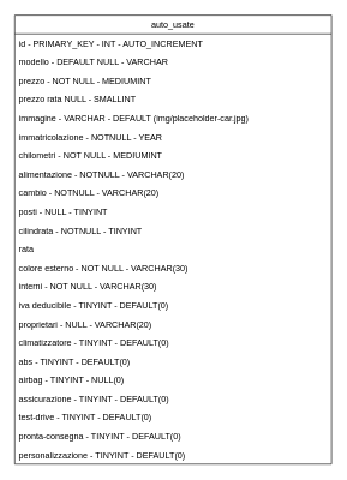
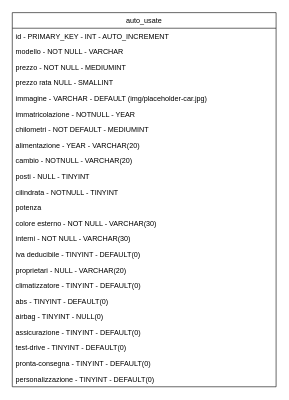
  <mxCell id="0" />
  <mxCell id="1" parent="0" />
  <mxCell id="2" value="auto_usate" style="swimlane;fontStyle=0;childLayout=stackLayout;horizontal=1;startSize=26;fillColor=none;horizontalStack=0;resizeParent=1;resizeParentMax=0;resizeLast=0;collapsible=1;marginBottom=0;" vertex="1" parent="1"><mxGeometry x="20" y="20" width="440" height="624" as="geometry" /></mxCell>
  <mxCell id="3" value="id - PRIMARY_KEY - INT - AUTO_INCREMENT" style="text;strokeColor=none;fillColor=none;align=left;verticalAlign=top;spacingLeft=4;spacingRight=4;overflow=hidden;rotatable=0;points=[[0,0.5],[1,0.5]];portConstraint=eastwest;" vertex="1" parent="2"><mxGeometry y="26" width="440" height="26" as="geometry" /></mxCell>
- <mxCell id="4" value="modello - DEFAULT NULL - VARCHAR " style="text;strokeColor=none;fillColor=none;align=left;verticalAlign=top;spacingLeft=4;spacingRight=4;overflow=hidden;rotatable=0;points=[[0,0.5],[1,0.5]];portConstraint=eastwest;" vertex="1" parent="2"><mxGeometry y="52" width="440" height="26" as="geometry" /></mxCell>
+ <mxCell id="4" value="modello - NOT NULL - VARCHAR " style="text;strokeColor=none;fillColor=none;align=left;verticalAlign=top;spacingLeft=4;spacingRight=4;overflow=hidden;rotatable=0;points=[[0,0.5],[1,0.5]];portConstraint=eastwest;" vertex="1" parent="2"><mxGeometry y="52" width="440" height="26" as="geometry" /></mxCell>
  <mxCell id="5" value="prezzo - NOT NULL - MEDIUMINT " style="text;strokeColor=none;fillColor=none;align=left;verticalAlign=top;spacingLeft=4;spacingRight=4;overflow=hidden;rotatable=0;points=[[0,0.5],[1,0.5]];portConstraint=eastwest;" vertex="1" parent="2"><mxGeometry y="78" width="440" height="26" as="geometry" /></mxCell>
  <mxCell id="6" value="prezzo rata NULL - SMALLINT" style="text;strokeColor=none;fillColor=none;align=left;verticalAlign=top;spacingLeft=4;spacingRight=4;overflow=hidden;rotatable=0;points=[[0,0.5],[1,0.5]];portConstraint=eastwest;" vertex="1" parent="2"><mxGeometry y="104" width="440" height="26" as="geometry" /></mxCell>
  <mxCell id="7" value="immagine - VARCHAR - DEFAULT (img/placeholder-car.jpg)" style="text;strokeColor=none;fillColor=none;align=left;verticalAlign=top;spacingLeft=4;spacingRight=4;overflow=hidden;rotatable=0;points=[[0,0.5],[1,0.5]];portConstraint=eastwest;" vertex="1" parent="2"><mxGeometry y="130" width="440" height="26" as="geometry" /></mxCell>
  <mxCell id="8" value="immatricolazione - NOTNULL - YEAR" style="text;strokeColor=none;fillColor=none;align=left;verticalAlign=top;spacingLeft=4;spacingRight=4;overflow=hidden;rotatable=0;points=[[0,0.5],[1,0.5]];portConstraint=eastwest;" vertex="1" parent="2"><mxGeometry y="156" width="440" height="26" as="geometry" /></mxCell>
- <mxCell id="9" value="chilometri - NOT NULL - MEDIUMINT " style="text;strokeColor=none;fillColor=none;align=left;verticalAlign=top;spacingLeft=4;spacingRight=4;overflow=hidden;rotatable=0;points=[[0,0.5],[1,0.5]];portConstraint=eastwest;" vertex="1" parent="2"><mxGeometry y="182" width="440" height="26" as="geometry" /></mxCell>
- <mxCell id="10" value="alimentazione - NOTNULL - VARCHAR(20)" style="text;strokeColor=none;fillColor=none;align=left;verticalAlign=top;spacingLeft=4;spacingRight=4;overflow=hidden;rotatable=0;points=[[0,0.5],[1,0.5]];portConstraint=eastwest;" vertex="1" parent="2"><mxGeometry y="208" width="440" height="26" as="geometry" /></mxCell>
+ <mxCell id="9" value="chilometri - NOT DEFAULT - MEDIUMINT " style="text;strokeColor=none;fillColor=none;align=left;verticalAlign=top;spacingLeft=4;spacingRight=4;overflow=hidden;rotatable=0;points=[[0,0.5],[1,0.5]];portConstraint=eastwest;" vertex="1" parent="2"><mxGeometry y="182" width="440" height="26" as="geometry" /></mxCell>
+ <mxCell id="10" value="alimentazione - YEAR - VARCHAR(20)" style="text;strokeColor=none;fillColor=none;align=left;verticalAlign=top;spacingLeft=4;spacingRight=4;overflow=hidden;rotatable=0;points=[[0,0.5],[1,0.5]];portConstraint=eastwest;" vertex="1" parent="2"><mxGeometry y="208" width="440" height="26" as="geometry" /></mxCell>
  <mxCell id="11" value="cambio - NOTNULL - VARCHAR(20)" style="text;strokeColor=none;fillColor=none;align=left;verticalAlign=top;spacingLeft=4;spacingRight=4;overflow=hidden;rotatable=0;points=[[0,0.5],[1,0.5]];portConstraint=eastwest;" vertex="1" parent="2"><mxGeometry y="234" width="440" height="26" as="geometry" /></mxCell>
  <mxCell id="12" value="posti - NULL - TINYINT" style="text;strokeColor=none;fillColor=none;align=left;verticalAlign=top;spacingLeft=4;spacingRight=4;overflow=hidden;rotatable=0;points=[[0,0.5],[1,0.5]];portConstraint=eastwest;" vertex="1" parent="2"><mxGeometry y="260" width="440" height="26" as="geometry" /></mxCell>
  <mxCell id="13" value="cilindrata - NOTNULL - TINYINT" style="text;strokeColor=none;fillColor=none;align=left;verticalAlign=top;spacingLeft=4;spacingRight=4;overflow=hidden;rotatable=0;points=[[0,0.5],[1,0.5]];portConstraint=eastwest;" vertex="1" parent="2"><mxGeometry y="286" width="440" height="26" as="geometry" /></mxCell>
- <mxCell id="14" value="rata" style="text;strokeColor=none;fillColor=none;align=left;verticalAlign=top;spacingLeft=4;spacingRight=4;overflow=hidden;rotatable=0;points=[[0,0.5],[1,0.5]];portConstraint=eastwest;" vertex="1" parent="2"><mxGeometry y="312" width="440" height="26" as="geometry" /></mxCell>
+ <mxCell id="14" value="potenza" style="text;strokeColor=none;fillColor=none;align=left;verticalAlign=top;spacingLeft=4;spacingRight=4;overflow=hidden;rotatable=0;points=[[0,0.5],[1,0.5]];portConstraint=eastwest;" vertex="1" parent="2"><mxGeometry y="312" width="440" height="26" as="geometry" /></mxCell>
  <mxCell id="15" value="colore esterno - NOT NULL - VARCHAR(30)" style="text;strokeColor=none;fillColor=none;align=left;verticalAlign=top;spacingLeft=4;spacingRight=4;overflow=hidden;rotatable=0;points=[[0,0.5],[1,0.5]];portConstraint=eastwest;" vertex="1" parent="2"><mxGeometry y="338" width="440" height="26" as="geometry" /></mxCell>
  <mxCell id="16" value="interni - NOT NULL - VARCHAR(30)" style="text;strokeColor=none;fillColor=none;align=left;verticalAlign=top;spacingLeft=4;spacingRight=4;overflow=hidden;rotatable=0;points=[[0,0.5],[1,0.5]];portConstraint=eastwest;" vertex="1" parent="2"><mxGeometry y="364" width="440" height="26" as="geometry" /></mxCell>
  <mxCell id="17" value="iva deducibile - TINYINT - DEFAULT(0)" style="text;strokeColor=none;fillColor=none;align=left;verticalAlign=top;spacingLeft=4;spacingRight=4;overflow=hidden;rotatable=0;points=[[0,0.5],[1,0.5]];portConstraint=eastwest;" vertex="1" parent="2"><mxGeometry y="390" width="440" height="26" as="geometry" /></mxCell>
  <mxCell id="18" value="proprietari - NULL - VARCHAR(20)" style="text;strokeColor=none;fillColor=none;align=left;verticalAlign=top;spacingLeft=4;spacingRight=4;overflow=hidden;rotatable=0;points=[[0,0.5],[1,0.5]];portConstraint=eastwest;" vertex="1" parent="2"><mxGeometry y="416" width="440" height="26" as="geometry" /></mxCell>
  <mxCell id="19" value="climatizzatore - TINYINT - DEFAULT(0)" style="text;strokeColor=none;fillColor=none;align=left;verticalAlign=top;spacingLeft=4;spacingRight=4;overflow=hidden;rotatable=0;points=[[0,0.5],[1,0.5]];portConstraint=eastwest;" vertex="1" parent="2"><mxGeometry y="442" width="440" height="26" as="geometry" /></mxCell>
  <mxCell id="20" value="abs - TINYINT - DEFAULT(0)" style="text;strokeColor=none;fillColor=none;align=left;verticalAlign=top;spacingLeft=4;spacingRight=4;overflow=hidden;rotatable=0;points=[[0,0.5],[1,0.5]];portConstraint=eastwest;" vertex="1" parent="2"><mxGeometry y="468" width="440" height="26" as="geometry" /></mxCell>
  <mxCell id="21" value="airbag - TINYINT - NULL(0)" style="text;strokeColor=none;fillColor=none;align=left;verticalAlign=top;spacingLeft=4;spacingRight=4;overflow=hidden;rotatable=0;points=[[0,0.5],[1,0.5]];portConstraint=eastwest;" vertex="1" parent="2"><mxGeometry y="494" width="440" height="26" as="geometry" /></mxCell>
  <mxCell id="22" value="assicurazione - TINYINT - DEFAULT(0)" style="text;strokeColor=none;fillColor=none;align=left;verticalAlign=top;spacingLeft=4;spacingRight=4;overflow=hidden;rotatable=0;points=[[0,0.5],[1,0.5]];portConstraint=eastwest;" vertex="1" parent="2"><mxGeometry y="520" width="440" height="26" as="geometry" /></mxCell>
  <mxCell id="23" value="test-drive - TINYINT - DEFAULT(0)" style="text;strokeColor=none;fillColor=none;align=left;verticalAlign=top;spacingLeft=4;spacingRight=4;overflow=hidden;rotatable=0;points=[[0,0.5],[1,0.5]];portConstraint=eastwest;" vertex="1" parent="2"><mxGeometry y="546" width="440" height="26" as="geometry" /></mxCell>
  <mxCell id="24" value="pronta-consegna - TINYINT - DEFAULT(0)" style="text;strokeColor=none;fillColor=none;align=left;verticalAlign=top;spacingLeft=4;spacingRight=4;overflow=hidden;rotatable=0;points=[[0,0.5],[1,0.5]];portConstraint=eastwest;" vertex="1" parent="2"><mxGeometry y="572" width="440" height="26" as="geometry" /></mxCell>
  <mxCell id="25" value="personalizzazione - TINYINT - DEFAULT(0)" style="text;strokeColor=none;fillColor=none;align=left;verticalAlign=top;spacingLeft=4;spacingRight=4;overflow=hidden;rotatable=0;points=[[0,0.5],[1,0.5]];portConstraint=eastwest;" vertex="1" parent="2"><mxGeometry y="598" width="440" height="26" as="geometry" /></mxCell>
